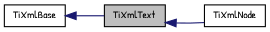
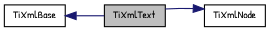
  digraph {
    fontname="Patrick Hand"
    rankdir=LR
    node [color=black fontname="Patrick Hand" fontsize=10 shape=record]
    edge [color=midnightblue dir=back fontname="Patrick Hand" fontsize=10 labelfontname=FreeSans labelfontsize=10 style=solid]
    n1 [fillcolor=grey75 fontcolor=black height=0.2 label=TiXmlText style=filled width=0.4]
    n2 [height=0.2 label=TiXmlNode width=0.4]
    n3 [height=0.2 label=TiXmlBase width=0.4]
-   n1 -> n2
+   n2 -> n1
    n3 -> n1
  }
